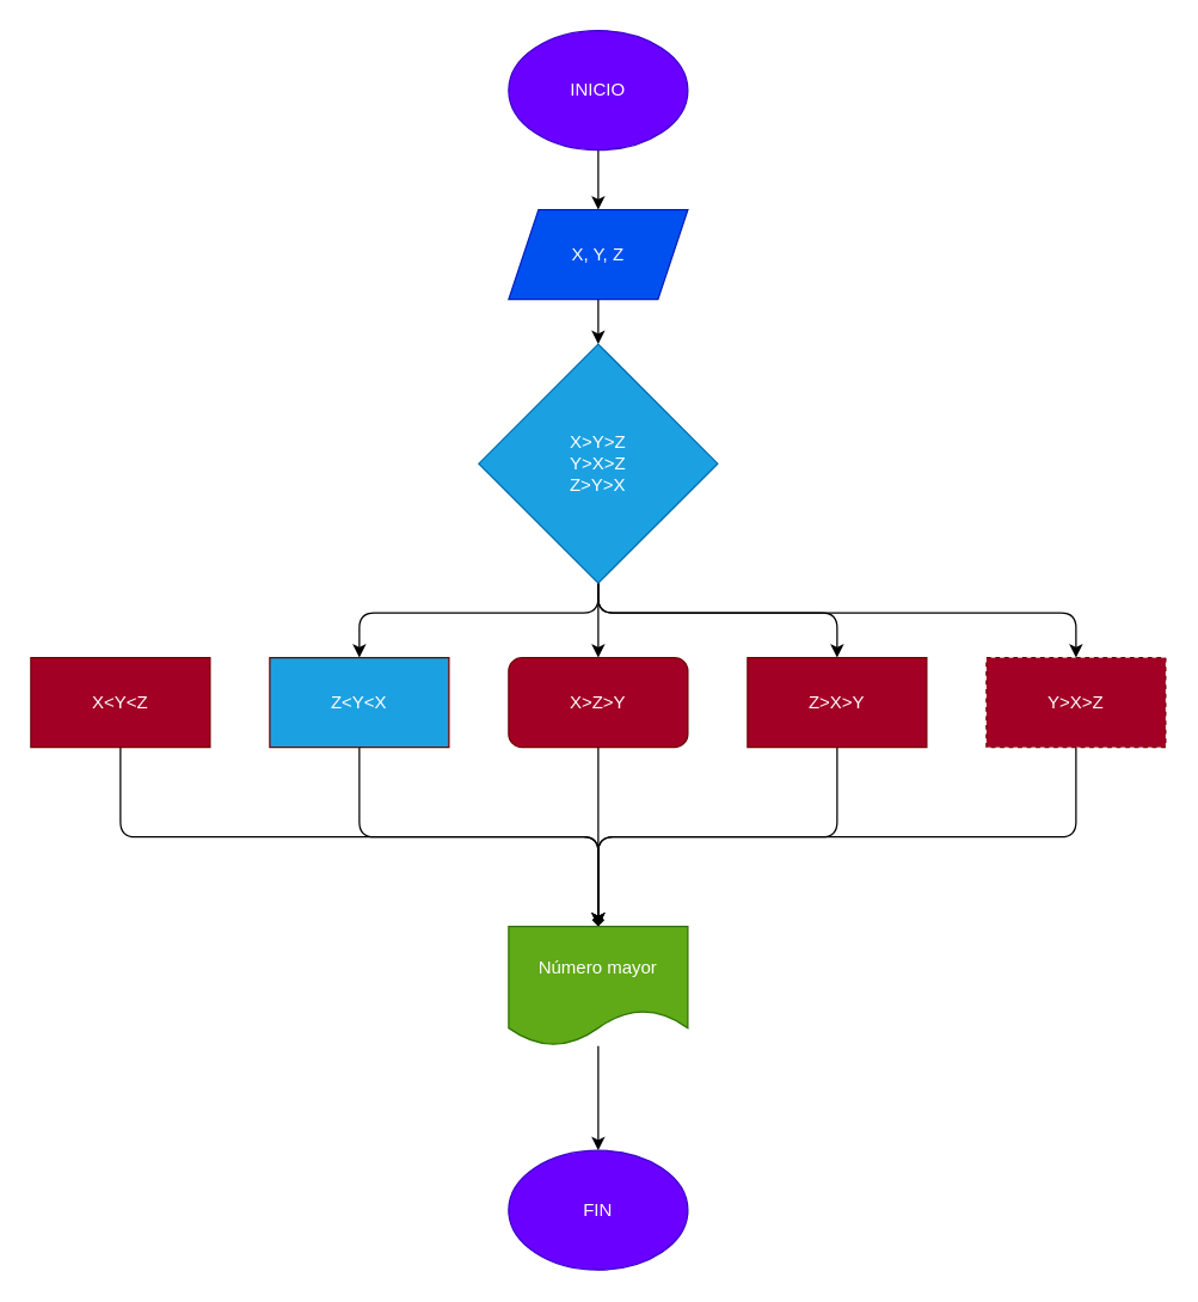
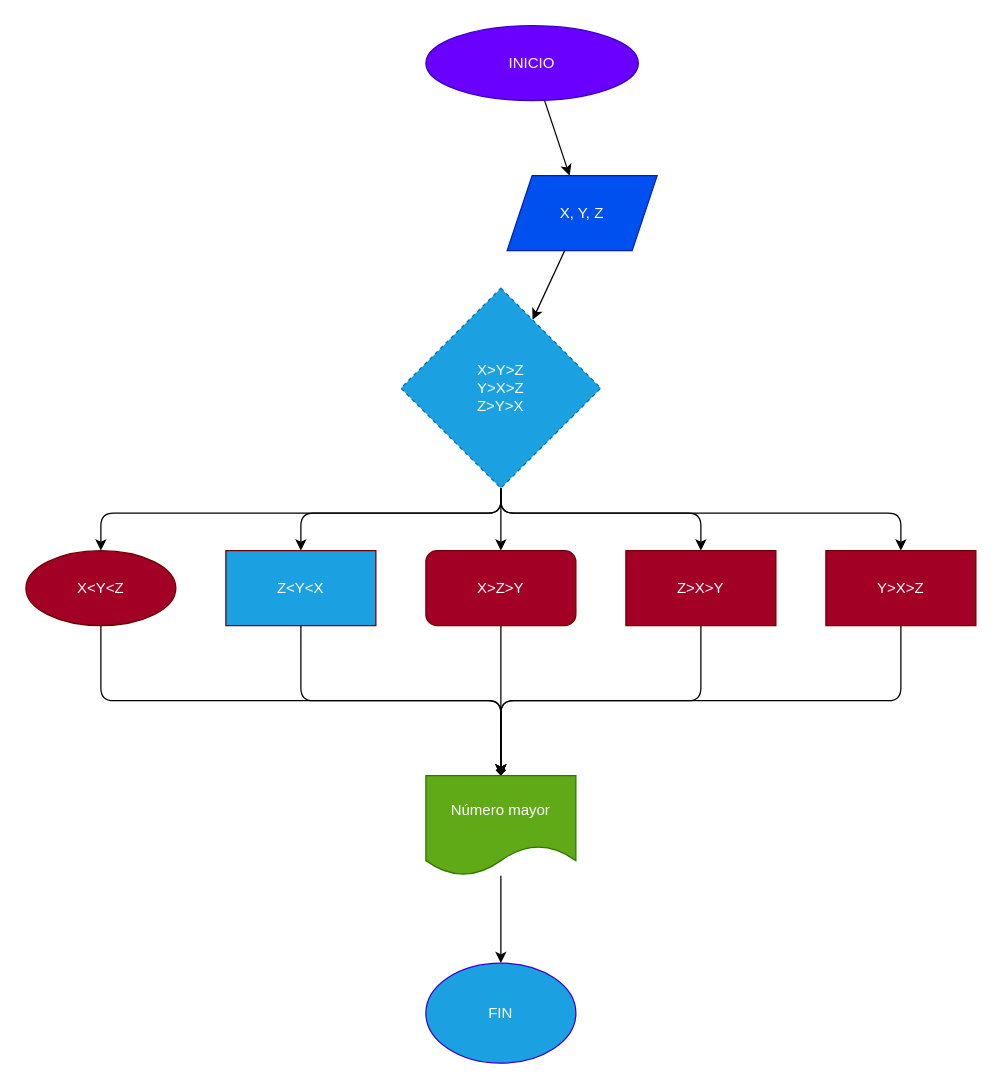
  <mxCell id="0" />
  <mxCell id="1" parent="0" />
  <mxCell id="2" value="" style="edgeStyle=none;html=1;strokeColor=#000000;" edge="1" parent="1" source="3" target="5"><mxGeometry relative="1" as="geometry" /></mxCell>
- <mxCell id="3" value="INICIO" style="ellipse;whiteSpace=wrap;html=1;fillColor=#6a00ff;fontColor=#ffffff;strokeColor=#3700CC;" vertex="1" parent="1"><mxGeometry x="340" width="120" height="80" as="geometry" y="20" /></mxCell>
+ <mxCell id="3" value="INICIO" style="ellipse;whiteSpace=wrap;html=1;fillColor=#6a00ff;fontColor=#ffffff;strokeColor=#3700CC;" vertex="1" parent="1"><mxGeometry x="340" y="20" width="170" height="60" as="geometry" /></mxCell>
  <mxCell id="4" value="" style="edgeStyle=none;html=1;strokeColor=#000000;" edge="1" parent="1" source="5" target="11"><mxGeometry relative="1" as="geometry" /></mxCell>
- <mxCell id="5" value="X, Y, Z" style="shape=parallelogram;perimeter=parallelogramPerimeter;whiteSpace=wrap;html=1;fixedSize=1;fillColor=#0050ef;fontColor=#ffffff;strokeColor=#001DBC;" vertex="1" parent="1"><mxGeometry x="340" y="140" width="120" height="60" as="geometry" /></mxCell>
+ <mxCell id="5" value="X, Y, Z" style="shape=parallelogram;perimeter=parallelogramPerimeter;whiteSpace=wrap;html=1;fixedSize=1;fillColor=#0050ef;fontColor=#ffffff;strokeColor=#001DBC;" vertex="1" parent="1"><mxGeometry x="405" y="140" width="120" height="60" as="geometry" /></mxCell>
  <mxCell id="6" value="" style="edgeStyle=none;html=1;strokeColor=#000000;" edge="1" parent="1" source="11" target="13"><mxGeometry relative="1" as="geometry" /></mxCell>
  <mxCell id="7" style="edgeStyle=none;html=1;entryX=0.5;entryY=0;entryDx=0;entryDy=0;strokeColor=#000000;" edge="1" parent="1" source="11" target="15"><mxGeometry relative="1" as="geometry"><Array as="points"><mxPoint x="400" y="410" /><mxPoint x="240" y="410" /></Array></mxGeometry></mxCell>
+ <mxCell id="8" style="edgeStyle=none;html=1;entryX=0.5;entryY=0;entryDx=0;entryDy=0;strokeColor=#000000;" edge="1" parent="1" source="11" target="21"><mxGeometry relative="1" as="geometry"><Array as="points"><mxPoint x="400" y="410" /><mxPoint x="80" y="410" /></Array></mxGeometry></mxCell>
  <mxCell id="9" style="edgeStyle=none;html=1;entryX=0.5;entryY=0;entryDx=0;entryDy=0;strokeColor=#000000;" edge="1" parent="1" source="11" target="17"><mxGeometry relative="1" as="geometry"><Array as="points"><mxPoint x="400" y="410" /><mxPoint x="560" y="410" /></Array></mxGeometry></mxCell>
  <mxCell id="10" style="edgeStyle=none;html=1;entryX=0.5;entryY=0;entryDx=0;entryDy=0;strokeColor=#000000;" edge="1" parent="1" source="11" target="19"><mxGeometry relative="1" as="geometry"><Array as="points"><mxPoint x="400" y="410" /><mxPoint x="720" y="410" /></Array></mxGeometry></mxCell>
- <mxCell id="11" value="X&amp;gt;Y&amp;gt;Z&lt;br&gt;Y&amp;gt;X&amp;gt;Z&lt;br&gt;Z&amp;gt;Y&amp;gt;X" style="rhombus;whiteSpace=wrap;html=1;fillColor=#1ba1e2;fontColor=#ffffff;strokeColor=#006EAF;" vertex="1" parent="1"><mxGeometry x="320" y="230" width="160" height="160" as="geometry" /></mxCell>
+ <mxCell id="11" value="X&amp;gt;Y&amp;gt;Z&lt;br&gt;Y&amp;gt;X&amp;gt;Z&lt;br&gt;Z&amp;gt;Y&amp;gt;X" style="rhombus;whiteSpace=wrap;html=1;fillColor=#1ba1e2;fontColor=#ffffff;strokeColor=#006EAF;dashed=1;" vertex="1" parent="1"><mxGeometry x="320" y="230" width="160" height="160" as="geometry" /></mxCell>
  <mxCell id="12" style="edgeStyle=none;html=1;entryX=0.5;entryY=0;entryDx=0;entryDy=0;strokeColor=#000000;" edge="1" parent="1" source="13" target="23"><mxGeometry relative="1" as="geometry" /></mxCell>
  <mxCell id="13" value="X&amp;gt;Z&amp;gt;Y" style="whiteSpace=wrap;html=1;fillColor=#a20025;fontColor=#ffffff;strokeColor=#6F0000;rounded=1;" vertex="1" parent="1"><mxGeometry x="340" y="440" width="120" height="60" as="geometry" /></mxCell>
  <mxCell id="14" style="edgeStyle=none;html=1;entryX=0.5;entryY=0;entryDx=0;entryDy=0;strokeColor=#000000;endArrow=diamond;" edge="1" parent="1" source="15" target="23"><mxGeometry relative="1" as="geometry"><Array as="points"><mxPoint x="240" y="560" /><mxPoint x="400" y="560" /></Array></mxGeometry></mxCell>
  <mxCell id="15" value="Z&amp;lt;Y&amp;lt;X" style="rounded=0;whiteSpace=wrap;html=1;fillColor=#1ba1e2;fontColor=#ffffff;strokeColor=#6F0000;" vertex="1" parent="1"><mxGeometry x="180" y="440" width="120" height="60" as="geometry" /></mxCell>
  <mxCell id="16" style="edgeStyle=none;html=1;strokeColor=#000000;entryX=0.5;entryY=0;entryDx=0;entryDy=0;" edge="1" parent="1" source="17" target="23"><mxGeometry relative="1" as="geometry"><mxPoint x="450" y="580" as="targetPoint" /><Array as="points"><mxPoint x="560" y="560" /><mxPoint x="400" y="560" /></Array></mxGeometry></mxCell>
  <mxCell id="17" value="Z&amp;gt;X&amp;gt;Y" style="rounded=0;whiteSpace=wrap;html=1;fillColor=#a20025;fontColor=#ffffff;strokeColor=#6F0000;" vertex="1" parent="1"><mxGeometry x="500" y="440" width="120" height="60" as="geometry" /></mxCell>
  <mxCell id="18" style="edgeStyle=none;html=1;entryX=0.5;entryY=0;entryDx=0;entryDy=0;strokeColor=#000000;" edge="1" parent="1" source="19" target="23"><mxGeometry relative="1" as="geometry"><Array as="points"><mxPoint x="720" y="560" /><mxPoint x="400" y="560" /></Array></mxGeometry></mxCell>
- <mxCell id="19" value="Y&amp;gt;X&amp;gt;Z" style="rounded=0;whiteSpace=wrap;html=1;fillColor=#a20025;fontColor=#ffffff;strokeColor=#6F0000;dashed=1;" vertex="1" parent="1"><mxGeometry x="660" y="440" width="120" height="60" as="geometry" /></mxCell>
+ <mxCell id="19" value="Y&amp;gt;X&amp;gt;Z" style="rounded=0;whiteSpace=wrap;html=1;fillColor=#a20025;fontColor=#ffffff;strokeColor=#6F0000;" vertex="1" parent="1"><mxGeometry x="660" y="440" width="120" height="60" as="geometry" /></mxCell>
  <mxCell id="20" style="edgeStyle=none;html=1;entryX=0.5;entryY=0;entryDx=0;entryDy=0;strokeColor=#000000;" edge="1" parent="1" source="21" target="23"><mxGeometry relative="1" as="geometry"><Array as="points"><mxPoint x="80" y="560" /><mxPoint x="400" y="560" /></Array></mxGeometry></mxCell>
- <mxCell id="21" value="X&amp;lt;Y&amp;lt;Z" style="rounded=0;whiteSpace=wrap;html=1;fillColor=#a20025;fontColor=#ffffff;strokeColor=#6F0000;" vertex="1" parent="1"><mxGeometry x="20" y="440" width="120" height="60" as="geometry" /></mxCell>
+ <mxCell id="21" value="X&amp;lt;Y&amp;lt;Z" style="ellipse;whiteSpace=wrap;html=1;fillColor=#a20025;fontColor=#ffffff;strokeColor=#6F0000;" vertex="1" parent="1"><mxGeometry x="20" y="440" width="120" height="60" as="geometry" /></mxCell>
  <mxCell id="22" value="" style="edgeStyle=none;html=1;strokeColor=#000000;" edge="1" parent="1" source="23" target="24"><mxGeometry relative="1" as="geometry" /></mxCell>
  <mxCell id="23" value="Número mayor" style="shape=document;whiteSpace=wrap;html=1;boundedLbl=1;fillColor=#60a917;fontColor=#ffffff;strokeColor=#2D7600;" vertex="1" parent="1"><mxGeometry x="340" y="620" width="120" height="80" as="geometry" /></mxCell>
- <mxCell id="24" value="FIN" style="ellipse;whiteSpace=wrap;html=1;fillColor=#6a00ff;fontColor=#ffffff;strokeColor=#3700CC;" vertex="1" parent="1"><mxGeometry x="340" y="770" width="120" height="80" as="geometry" /></mxCell>
+ <mxCell id="24" value="FIN" style="ellipse;whiteSpace=wrap;html=1;fillColor=#1ba1e2;fontColor=#ffffff;strokeColor=#3700CC;" vertex="1" parent="1"><mxGeometry x="340" y="770" width="120" height="80" as="geometry" /></mxCell>
